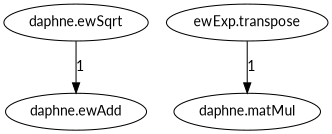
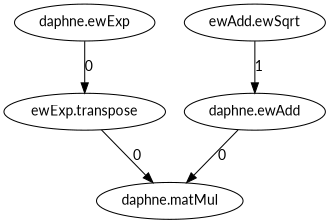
  digraph {
    fontname=Lato
    node [fontname=Lato]
    edge [fontname=Lato]
    "daphne.ewAdd"
    "daphne.matMul"
    n3 [label="ewExp.transpose"]
-   "daphne.ewSqrt"
-   n3 -> "daphne.matMul" [label=1]
+   "daphne.ewExp"
+   "daphne.ewSqrt" [label="ewAdd.ewSqrt"]
+   "daphne.ewAdd" -> "daphne.matMul" [label=0]
+   n3 -> "daphne.matMul" [label=0]
+   "daphne.ewExp" -> n3 [label=0]
    "daphne.ewSqrt" -> "daphne.ewAdd" [label=1]
  }
